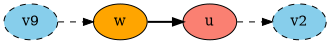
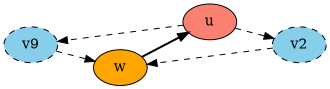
  digraph {
    rankdir=LR
    node [fillcolor=skyblue style="dashed,filled"]
    edge [style=dashed]
    n1 [label=v9]
    w [fillcolor=orange style=filled]
    u [fillcolor=salmon style=filled]
    v2
    n1 -> w
    w -> u [style=bold]
+   u -> n1
    u -> v2
+   v2 -> w
  }
